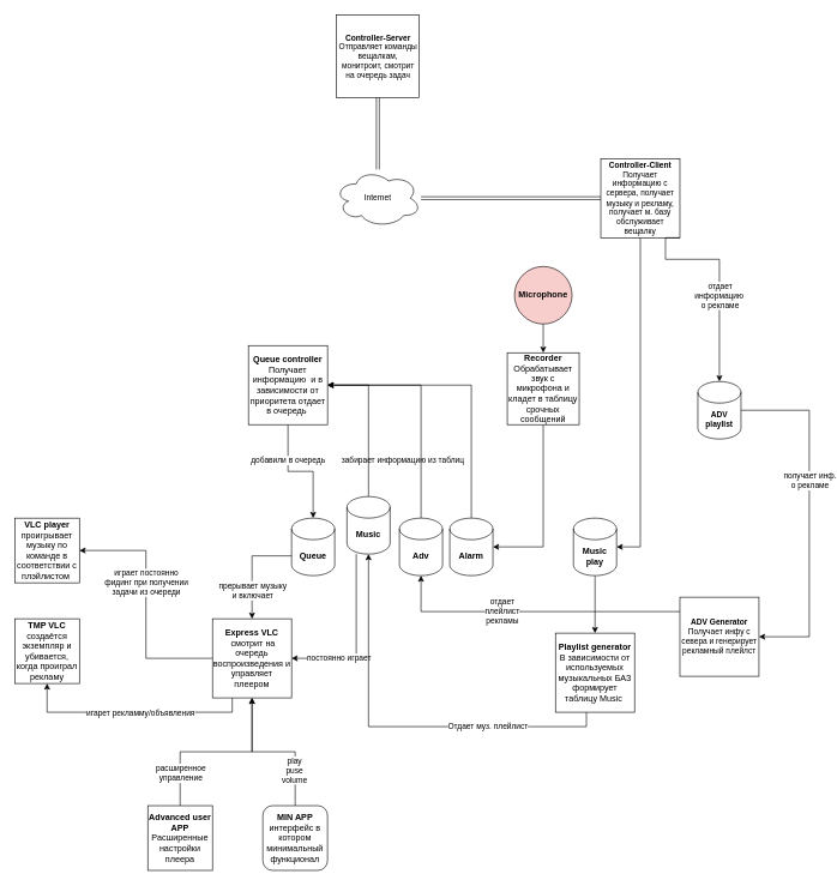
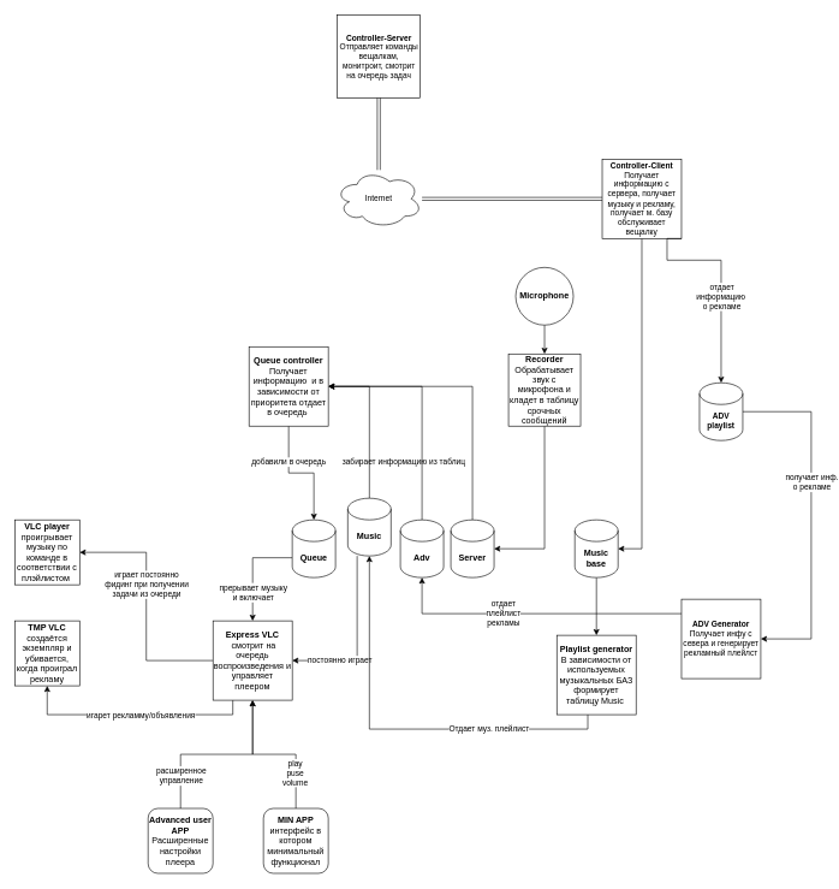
  <mxCell id="0" />
  <mxCell id="1" parent="0" />
  <mxCell id="2" value="&lt;b&gt;VLC player&lt;/b&gt;&lt;br&gt;проигрывает музыку по команде в соответствии с плэйлистом&amp;nbsp;" style="whiteSpace=wrap;html=1;aspect=fixed;" vertex="1" parent="1"><mxGeometry x="20" y="720" width="90" height="90" as="geometry" /></mxCell>
  <mxCell id="3" value="&lt;b&gt;TMP VLC&lt;/b&gt;&lt;br&gt;создаётся экземпляр и убивается, когда проиграл рекламу" style="whiteSpace=wrap;html=1;aspect=fixed;" vertex="1" parent="1"><mxGeometry x="20" y="860" width="90" height="90" as="geometry" /></mxCell>
  <mxCell id="4" style="edgeStyle=orthogonalEdgeStyle;rounded=0;orthogonalLoop=1;jettySize=auto;html=1;fontSize=11;" edge="1" parent="1" source="6" target="13"><mxGeometry relative="1" as="geometry" /></mxCell>
  <mxCell id="5" value="play&lt;br&gt;puse&lt;br&gt;volume" style="edgeLabel;html=1;align=center;verticalAlign=middle;resizable=0;points=[];fontSize=11;" vertex="1" connectable="0" parent="4"><mxGeometry x="-0.527" y="2" relative="1" as="geometry"><mxPoint as="offset" /></mxGeometry></mxCell>
  <mxCell id="6" value="&lt;b&gt;MIN APP&lt;/b&gt;&lt;br&gt;интерфейс в котором минимальный функционал" style="whiteSpace=wrap;html=1;aspect=fixed;rounded=1;" vertex="1" parent="1"><mxGeometry x="365" y="1120" width="90" height="90" as="geometry" /></mxCell>
  <mxCell id="7" value="" style="edgeStyle=orthogonalEdgeStyle;rounded=0;orthogonalLoop=1;jettySize=auto;html=1;exitX=0;exitY=0;exitDx=0;exitDy=52.5;exitPerimeter=0;" edge="1" parent="1" source="19" target="13"><mxGeometry relative="1" as="geometry" /></mxCell>
  <mxCell id="8" value="прерывает музыку&lt;br&gt;и включает" style="edgeLabel;html=1;align=center;verticalAlign=middle;resizable=0;points=[];fontSize=11;" vertex="1" connectable="0" parent="7"><mxGeometry x="0.216" y="1" relative="1" as="geometry"><mxPoint x="-1" y="16" as="offset" /></mxGeometry></mxCell>
  <mxCell id="9" style="edgeStyle=orthogonalEdgeStyle;rounded=0;orthogonalLoop=1;jettySize=auto;html=1;entryX=1;entryY=0.5;entryDx=0;entryDy=0;fontSize=11;" edge="1" parent="1" source="13" target="2"><mxGeometry relative="1" as="geometry" /></mxCell>
  <mxCell id="10" value="играет постоянно&lt;br&gt;фидинг при получении&lt;br&gt;задачи из очереди" style="edgeLabel;html=1;align=center;verticalAlign=middle;resizable=0;points=[];fontSize=11;" vertex="1" connectable="0" parent="9"><mxGeometry x="0.183" relative="1" as="geometry"><mxPoint as="offset" /></mxGeometry></mxCell>
  <mxCell id="11" style="edgeStyle=orthogonalEdgeStyle;rounded=0;orthogonalLoop=1;jettySize=auto;html=1;fontSize=11;exitX=0.25;exitY=1;exitDx=0;exitDy=0;" edge="1" parent="1" source="13" target="3"><mxGeometry relative="1" as="geometry"><Array as="points"><mxPoint x="323" y="990" /><mxPoint x="65" y="990" /></Array></mxGeometry></mxCell>
  <mxCell id="12" value="игарет рекламму/объявления" style="edgeLabel;html=1;align=center;verticalAlign=middle;resizable=0;points=[];fontSize=11;" vertex="1" connectable="0" parent="11"><mxGeometry x="-0.12" y="2" relative="1" as="geometry"><mxPoint x="-8" y="-2" as="offset" /></mxGeometry></mxCell>
  <mxCell id="13" value="&lt;b&gt;Express VLC&lt;br&gt;&lt;/b&gt;&amp;nbsp;смотрит на очередь воспроизведения и управляет плеером" style="whiteSpace=wrap;html=1;aspect=fixed;" vertex="1" parent="1"><mxGeometry x="295" y="860" width="110" height="110" as="geometry" /></mxCell>
  <mxCell id="14" style="edgeStyle=orthogonalEdgeStyle;rounded=0;orthogonalLoop=1;jettySize=auto;html=1;" edge="1" parent="1" source="15" target="37"><mxGeometry relative="1" as="geometry" /></mxCell>
- <mxCell id="15" value="&lt;b&gt;Music play&lt;/b&gt;" style="shape=cylinder3;whiteSpace=wrap;html=1;boundedLbl=1;backgroundOutline=1;size=15;" vertex="1" parent="1"><mxGeometry x="797" y="720" width="60" height="80" as="geometry" /></mxCell>
+ <mxCell id="15" value="&lt;b&gt;Music base&lt;/b&gt;" style="shape=cylinder3;whiteSpace=wrap;html=1;boundedLbl=1;backgroundOutline=1;size=15;" vertex="1" parent="1"><mxGeometry x="797" y="720" width="60" height="80" as="geometry" /></mxCell>
  <mxCell id="16" style="edgeStyle=orthogonalEdgeStyle;rounded=0;orthogonalLoop=1;jettySize=auto;html=1;entryX=0.5;entryY=1;entryDx=0;entryDy=0;fontSize=11;" edge="1" parent="1" source="18" target="13"><mxGeometry relative="1" as="geometry" /></mxCell>
  <mxCell id="17" value="расширенное&lt;br&gt;управление" style="edgeLabel;html=1;align=center;verticalAlign=middle;resizable=0;points=[];fontSize=11;" vertex="1" connectable="0" parent="16"><mxGeometry x="-0.63" relative="1" as="geometry"><mxPoint as="offset" /></mxGeometry></mxCell>
- <mxCell id="18" value="&lt;b&gt;Advanced user APP&lt;/b&gt;&lt;br&gt;Расширенные настройки плеера" style="whiteSpace=wrap;html=1;aspect=fixed;" vertex="1" parent="1"><mxGeometry x="205" y="1120" width="90" height="90" as="geometry" /></mxCell>
+ <mxCell id="18" value="&lt;b&gt;Advanced user APP&lt;/b&gt;&lt;br&gt;Расширенные настройки плеера" style="whiteSpace=wrap;html=1;aspect=fixed;rounded=1;" vertex="1" parent="1"><mxGeometry x="205" y="1120" width="90" height="90" as="geometry" /></mxCell>
  <mxCell id="19" value="&lt;b&gt;Queue&lt;/b&gt;" style="shape=cylinder3;whiteSpace=wrap;html=1;boundedLbl=1;backgroundOutline=1;size=15;" vertex="1" parent="1"><mxGeometry x="405" y="720" width="60" height="80" as="geometry" /></mxCell>
  <mxCell id="20" style="edgeStyle=orthogonalEdgeStyle;rounded=0;orthogonalLoop=1;jettySize=auto;html=1;entryX=1;entryY=0.5;entryDx=0;entryDy=0;" edge="1" parent="1" source="23" target="32"><mxGeometry relative="1" as="geometry"><Array as="points"><mxPoint x="512" y="535" /></Array></mxGeometry></mxCell>
  <mxCell id="21" style="edgeStyle=orthogonalEdgeStyle;rounded=0;orthogonalLoop=1;jettySize=auto;html=1;entryX=1;entryY=0.5;entryDx=0;entryDy=0;fontSize=11;" edge="1" parent="1" source="23" target="13"><mxGeometry relative="1" as="geometry"><Array as="points"><mxPoint x="495" y="915" /></Array></mxGeometry></mxCell>
  <mxCell id="22" value="постоянно играет" style="edgeLabel;html=1;align=center;verticalAlign=middle;resizable=0;points=[];fontSize=11;" vertex="1" connectable="0" parent="21"><mxGeometry x="0.446" y="-1" relative="1" as="geometry"><mxPoint as="offset" /></mxGeometry></mxCell>
  <mxCell id="23" value="&lt;b&gt;Music&lt;/b&gt;" style="shape=cylinder3;whiteSpace=wrap;html=1;boundedLbl=1;backgroundOutline=1;size=15;" vertex="1" parent="1"><mxGeometry x="482" y="690" width="60" height="80" as="geometry" /></mxCell>
  <mxCell id="24" style="edgeStyle=orthogonalEdgeStyle;rounded=0;orthogonalLoop=1;jettySize=auto;html=1;entryX=1;entryY=0.5;entryDx=0;entryDy=0;" edge="1" parent="1" source="25" target="32"><mxGeometry relative="1" as="geometry"><Array as="points"><mxPoint x="655" y="535" /></Array></mxGeometry></mxCell>
- <mxCell id="25" value="&lt;b&gt;Alarm&lt;/b&gt;" style="shape=cylinder3;whiteSpace=wrap;html=1;boundedLbl=1;backgroundOutline=1;size=15;" vertex="1" parent="1"><mxGeometry x="625" y="720" width="60" height="80" as="geometry" /></mxCell>
+ <mxCell id="25" value="&lt;b&gt;Server&lt;/b&gt;" style="shape=cylinder3;whiteSpace=wrap;html=1;boundedLbl=1;backgroundOutline=1;size=15;" vertex="1" parent="1"><mxGeometry x="625" y="720" width="60" height="80" as="geometry" /></mxCell>
  <mxCell id="26" style="edgeStyle=orthogonalEdgeStyle;rounded=0;orthogonalLoop=1;jettySize=auto;html=1;entryX=1;entryY=0.5;entryDx=0;entryDy=0;" edge="1" parent="1" source="27" target="32"><mxGeometry relative="1" as="geometry"><Array as="points"><mxPoint x="585" y="535" /></Array></mxGeometry></mxCell>
  <mxCell id="27" value="&lt;b&gt;Adv&lt;/b&gt;" style="shape=cylinder3;whiteSpace=wrap;html=1;boundedLbl=1;backgroundOutline=1;size=15;" vertex="1" parent="1"><mxGeometry x="555" y="720" width="60" height="80" as="geometry" /></mxCell>
  <mxCell id="28" style="edgeStyle=orthogonalEdgeStyle;rounded=0;orthogonalLoop=1;jettySize=auto;html=1;entryX=1;entryY=0.5;entryDx=0;entryDy=0;entryPerimeter=0;fontSize=11;" edge="1" parent="1" source="29" target="25"><mxGeometry relative="1" as="geometry"><Array as="points"><mxPoint x="755" y="760" /></Array></mxGeometry></mxCell>
  <mxCell id="29" value="&lt;b&gt;Recorder&lt;/b&gt;&lt;br&gt;Обрабатывает звук с микрофона и кладет в таблицу срочных сообщений" style="whiteSpace=wrap;html=1;aspect=fixed;" vertex="1" parent="1"><mxGeometry x="705" y="490" width="100" height="100" as="geometry" /></mxCell>
  <mxCell id="30" style="edgeStyle=orthogonalEdgeStyle;rounded=0;orthogonalLoop=1;jettySize=auto;html=1;entryX=0.5;entryY=0;entryDx=0;entryDy=0;entryPerimeter=0;fontSize=11;" edge="1" parent="1" source="32" target="19"><mxGeometry relative="1" as="geometry" /></mxCell>
  <mxCell id="31" value="добавили в очередь" style="edgeLabel;html=1;align=center;verticalAlign=middle;resizable=0;points=[];fontSize=11;" vertex="1" connectable="0" parent="30"><mxGeometry x="-0.411" y="-1" relative="1" as="geometry"><mxPoint as="offset" /></mxGeometry></mxCell>
  <mxCell id="32" value="&lt;b&gt;Queue controller&lt;br&gt;&lt;/b&gt;Получает информацию&amp;nbsp; и в зависимости от приоритета отдает в очередь&amp;nbsp;&lt;b&gt;&lt;br&gt;&lt;/b&gt;" style="whiteSpace=wrap;html=1;aspect=fixed;" vertex="1" parent="1"><mxGeometry x="345" y="480" width="110" height="110" as="geometry" /></mxCell>
  <mxCell id="33" style="edgeStyle=orthogonalEdgeStyle;rounded=0;orthogonalLoop=1;jettySize=auto;html=1;entryX=0.5;entryY=0;entryDx=0;entryDy=0;" edge="1" parent="1" source="34" target="29"><mxGeometry relative="1" as="geometry" /></mxCell>
- <mxCell id="34" value="&lt;b&gt;Microphone&lt;/b&gt;" style="ellipse;whiteSpace=wrap;html=1;aspect=fixed;fillColor=#f8cecc;" vertex="1" parent="1"><mxGeometry x="715" y="370" width="80" height="80" as="geometry" /></mxCell>
+ <mxCell id="34" value="&lt;b&gt;Microphone&lt;/b&gt;" style="ellipse;whiteSpace=wrap;html=1;aspect=fixed;" vertex="1" parent="1"><mxGeometry x="715" y="370" width="80" height="80" as="geometry" /></mxCell>
  <mxCell id="35" style="edgeStyle=orthogonalEdgeStyle;rounded=0;orthogonalLoop=1;jettySize=auto;html=1;entryX=0.5;entryY=1;entryDx=0;entryDy=0;entryPerimeter=0;exitX=0.391;exitY=1;exitDx=0;exitDy=0;exitPerimeter=0;" edge="1" parent="1" source="37" target="23"><mxGeometry relative="1" as="geometry"><Array as="points"><mxPoint x="815" y="1010" /><mxPoint x="512" y="1010" /></Array></mxGeometry></mxCell>
  <mxCell id="36" value="Отдает муз. плейлист" style="edgeLabel;html=1;align=center;verticalAlign=middle;resizable=0;points=[];" vertex="1" connectable="0" parent="35"><mxGeometry x="-0.466" y="-1" relative="1" as="geometry"><mxPoint x="-8" as="offset" /></mxGeometry></mxCell>
  <mxCell id="37" value="&lt;b&gt;Playlist generator&lt;/b&gt;&lt;br&gt;В зависимости от используемых музыкальных БАЗ формирует таблицу Music&amp;nbsp;" style="whiteSpace=wrap;html=1;aspect=fixed;" vertex="1" parent="1"><mxGeometry x="772" y="880" width="110" height="110" as="geometry" /></mxCell>
  <mxCell id="38" value="забирает информацию из таблиц" style="text;html=1;strokeColor=none;fillColor=none;align=center;verticalAlign=middle;whiteSpace=wrap;rounded=0;fontSize=11;" vertex="1" parent="1"><mxGeometry x="465" y="630" width="190" height="20" as="geometry" /></mxCell>
  <mxCell id="39" style="edgeStyle=orthogonalEdgeStyle;rounded=0;orthogonalLoop=1;jettySize=auto;html=1;entryX=0.5;entryY=1;entryDx=0;entryDy=0;entryPerimeter=0;fontSize=11;" edge="1" parent="1" source="41" target="27"><mxGeometry relative="1" as="geometry"><Array as="points"><mxPoint x="585" y="850" /></Array></mxGeometry></mxCell>
  <mxCell id="40" value="отдает&lt;br&gt;плейлист&lt;br&gt;рекламы" style="edgeLabel;html=1;align=center;verticalAlign=middle;resizable=0;points=[];fontSize=11;" vertex="1" connectable="0" parent="39"><mxGeometry x="0.208" y="-1" relative="1" as="geometry"><mxPoint as="offset" /></mxGeometry></mxCell>
  <mxCell id="41" value="&lt;b&gt;ADV Generator&lt;/b&gt;&lt;br&gt;Получает инфу с севера и генерирует рекламный плейлст" style="whiteSpace=wrap;html=1;aspect=fixed;fontSize=11;" vertex="1" parent="1"><mxGeometry x="945" y="830" width="110" height="110" as="geometry" /></mxCell>
  <mxCell id="42" style="edgeStyle=orthogonalEdgeStyle;rounded=0;orthogonalLoop=1;jettySize=auto;html=1;entryX=1;entryY=0.5;entryDx=0;entryDy=0;entryPerimeter=0;fontSize=11;" edge="1" parent="1" source="44" target="15"><mxGeometry relative="1" as="geometry"><Array as="points"><mxPoint x="890" y="760" /></Array></mxGeometry></mxCell>
  <mxCell id="43" style="edgeStyle=orthogonalEdgeStyle;rounded=0;orthogonalLoop=1;jettySize=auto;html=1;fontSize=11;endArrow=classic;endFill=1;shape=link;" edge="1" parent="1" source="44" target="47"><mxGeometry relative="1" as="geometry" /></mxCell>
  <mxCell id="44" value="&lt;b&gt;Controller-Client&lt;/b&gt;&lt;br&gt;Получает информацию с сервера, получает музыку и рекламу, получает м. базу обслуживает вещалку" style="whiteSpace=wrap;html=1;aspect=fixed;fontSize=11;" vertex="1" parent="1"><mxGeometry x="835" y="220" width="110" height="110" as="geometry" /></mxCell>
  <mxCell id="45" value="&lt;b&gt;Controller-Server&lt;/b&gt;&lt;br&gt;Отправляет команды вещалкам, монитроит, смотрит на очередь задач" style="whiteSpace=wrap;html=1;aspect=fixed;fontSize=11;" vertex="1" parent="1"><mxGeometry x="467.5" y="20" width="115" height="115" as="geometry" /></mxCell>
  <mxCell id="46" style="edgeStyle=orthogonalEdgeStyle;shape=link;rounded=0;orthogonalLoop=1;jettySize=auto;html=1;fontSize=11;endArrow=classic;endFill=1;" edge="1" parent="1" source="47" target="45"><mxGeometry relative="1" as="geometry" /></mxCell>
  <mxCell id="47" value="Internet" style="ellipse;shape=cloud;whiteSpace=wrap;html=1;fontSize=11;" vertex="1" parent="1"><mxGeometry x="465" y="235" width="120" height="80" as="geometry" /></mxCell>
  <mxCell id="48" style="edgeStyle=orthogonalEdgeStyle;rounded=0;orthogonalLoop=1;jettySize=auto;html=1;entryX=1;entryY=0.5;entryDx=0;entryDy=0;fontSize=11;endArrow=classic;endFill=1;exitX=1;exitY=0.5;exitDx=0;exitDy=0;exitPerimeter=0;" edge="1" parent="1" source="52" target="41"><mxGeometry relative="1" as="geometry"><Array as="points"><mxPoint x="1125" y="570" /><mxPoint x="1125" y="885" /></Array></mxGeometry></mxCell>
  <mxCell id="49" value="получает инф.&lt;br&gt;о рекламе" style="edgeLabel;html=1;align=center;verticalAlign=middle;resizable=0;points=[];fontSize=11;" vertex="1" connectable="0" parent="48"><mxGeometry x="-0.199" relative="1" as="geometry"><mxPoint as="offset" /></mxGeometry></mxCell>
  <mxCell id="50" style="edgeStyle=orthogonalEdgeStyle;rounded=0;orthogonalLoop=1;jettySize=auto;html=1;fontSize=11;endArrow=classic;endFill=1;exitX=1;exitY=1;exitDx=0;exitDy=0;" edge="1" parent="1" source="44"><mxGeometry relative="1" as="geometry"><mxPoint x="1000" y="530" as="targetPoint" /><Array as="points"><mxPoint x="925" y="330" /><mxPoint x="925" y="360" /><mxPoint x="1000" y="360" /></Array></mxGeometry></mxCell>
  <mxCell id="51" value="отдает&lt;br&gt;информацию&amp;nbsp;&lt;br&gt;о рекламе" style="edgeLabel;html=1;align=center;verticalAlign=middle;resizable=0;points=[];fontSize=11;" vertex="1" connectable="0" parent="50"><mxGeometry x="-0.274" y="1" relative="1" as="geometry"><mxPoint x="18" y="51" as="offset" /></mxGeometry></mxCell>
  <mxCell id="52" value="&lt;b&gt;ADV playlist&lt;/b&gt;" style="shape=cylinder3;whiteSpace=wrap;html=1;boundedLbl=1;backgroundOutline=1;size=15;fontSize=11;" vertex="1" parent="1"><mxGeometry x="970" y="530" width="60" height="80" as="geometry" /></mxCell>
